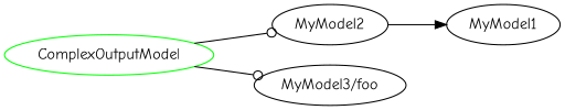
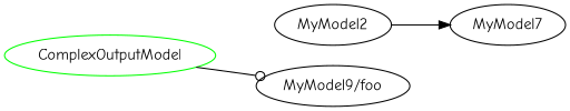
  digraph {
    fontname="Comic Neue"
    rankdir=LR
    splines=true
    node [fontname="Comic Neue"]
    edge [arrowhead=odot fontname="Comic Neue"]
    n1 [color=green label=ComplexOutputModel]
    n2 [label=MyModel2]
-   n3 [label="MyModel3/foo"]
-   n4 [label=MyModel1]
-   n1 -> n2
+   n3 [label="MyModel9/foo"]
+   n4 [label=MyModel7]
    n1 -> n3
    n2 -> n4 [arrowhead=""]
  }
